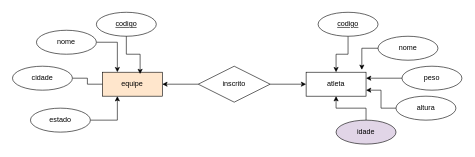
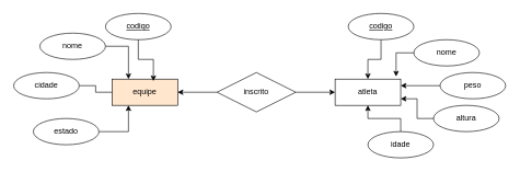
  <mxCell id="0" />
  <mxCell id="1" parent="0" />
  <mxCell id="2" value="equipe" style="whiteSpace=wrap;html=1;align=center;fillColor=#ffe6cc;" vertex="1" parent="1"><mxGeometry x="170" y="120" width="100" height="40" as="geometry" /></mxCell>
  <mxCell id="3" value="atleta" style="whiteSpace=wrap;html=1;align=center;" vertex="1" parent="1"><mxGeometry x="510" y="120" width="100" height="40" as="geometry" /></mxCell>
  <mxCell id="4" style="edgeStyle=orthogonalEdgeStyle;rounded=0;orthogonalLoop=1;jettySize=auto;html=1;entryX=0;entryY=0.5;entryDx=0;entryDy=0;" edge="1" parent="1" source="6" target="3"><mxGeometry relative="1" as="geometry" /></mxCell>
  <mxCell id="5" style="edgeStyle=orthogonalEdgeStyle;rounded=0;orthogonalLoop=1;jettySize=auto;html=1;entryX=1;entryY=0.5;entryDx=0;entryDy=0;" edge="1" parent="1" source="6" target="2"><mxGeometry relative="1" as="geometry" /></mxCell>
  <mxCell id="6" value="inscrito" style="shape=rhombus;perimeter=rhombusPerimeter;whiteSpace=wrap;html=1;align=center;" vertex="1" parent="1"><mxGeometry x="330" y="110" width="120" height="60" as="geometry" /></mxCell>
  <mxCell id="7" value="codigo" style="ellipse;whiteSpace=wrap;html=1;align=center;fontStyle=4;" vertex="1" parent="1"><mxGeometry x="160" y="20" width="100" height="40" as="geometry" /></mxCell>
  <mxCell id="8" style="edgeStyle=orthogonalEdgeStyle;rounded=0;orthogonalLoop=1;jettySize=auto;html=1;entryX=0.63;entryY=0.075;entryDx=0;entryDy=0;entryPerimeter=0;" edge="1" parent="1" source="7" target="2"><mxGeometry relative="1" as="geometry" /></mxCell>
  <mxCell id="9" style="edgeStyle=orthogonalEdgeStyle;rounded=0;orthogonalLoop=1;jettySize=auto;html=1;entryX=0.25;entryY=0;entryDx=0;entryDy=0;" edge="1" parent="1" source="10" target="2"><mxGeometry relative="1" as="geometry" /></mxCell>
  <mxCell id="10" value="nome" style="ellipse;whiteSpace=wrap;html=1;align=center;" vertex="1" parent="1"><mxGeometry x="60" y="50" width="100" height="40" as="geometry" /></mxCell>
  <mxCell id="11" style="edgeStyle=orthogonalEdgeStyle;rounded=0;orthogonalLoop=1;jettySize=auto;html=1;entryX=0;entryY=0.5;entryDx=0;entryDy=0;endArrow=none;" edge="1" parent="1" source="12" target="2"><mxGeometry relative="1" as="geometry" /></mxCell>
  <mxCell id="12" value="cidade" style="ellipse;whiteSpace=wrap;html=1;align=center;" vertex="1" parent="1"><mxGeometry x="20" y="110" width="100" height="40" as="geometry" /></mxCell>
  <mxCell id="13" style="edgeStyle=orthogonalEdgeStyle;rounded=0;orthogonalLoop=1;jettySize=auto;html=1;entryX=0.25;entryY=1;entryDx=0;entryDy=0;" edge="1" parent="1" source="14" target="2"><mxGeometry relative="1" as="geometry" /></mxCell>
  <mxCell id="14" value="estado" style="ellipse;whiteSpace=wrap;html=1;align=center;" vertex="1" parent="1"><mxGeometry x="50" y="180" width="100" height="40" as="geometry" /></mxCell>
  <mxCell id="15" value="nome" style="ellipse;whiteSpace=wrap;html=1;align=center;" vertex="1" parent="1"><mxGeometry x="630" y="60" width="100" height="40" as="geometry" /></mxCell>
  <mxCell id="16" style="edgeStyle=orthogonalEdgeStyle;rounded=0;orthogonalLoop=1;jettySize=auto;html=1;entryX=1;entryY=0.25;entryDx=0;entryDy=0;" edge="1" parent="1" source="17" target="3"><mxGeometry relative="1" as="geometry" /></mxCell>
  <mxCell id="17" value="peso" style="ellipse;whiteSpace=wrap;html=1;align=center;" vertex="1" parent="1"><mxGeometry x="670" y="110" width="100" height="40" as="geometry" /></mxCell>
  <mxCell id="18" style="edgeStyle=orthogonalEdgeStyle;rounded=0;orthogonalLoop=1;jettySize=auto;html=1;entryX=0.93;entryY=-0.1;entryDx=0;entryDy=0;entryPerimeter=0;" edge="1" parent="1" source="15" target="3"><mxGeometry relative="1" as="geometry" /></mxCell>
  <mxCell id="19" style="edgeStyle=orthogonalEdgeStyle;rounded=0;orthogonalLoop=1;jettySize=auto;html=1;entryX=1;entryY=0.75;entryDx=0;entryDy=0;" edge="1" parent="1" source="20" target="3"><mxGeometry relative="1" as="geometry" /></mxCell>
  <mxCell id="20" value="altura" style="ellipse;whiteSpace=wrap;html=1;align=center;" vertex="1" parent="1"><mxGeometry x="660" y="160" width="100" height="40" as="geometry" /></mxCell>
  <mxCell id="21" style="edgeStyle=orthogonalEdgeStyle;rounded=0;orthogonalLoop=1;jettySize=auto;html=1;entryX=0.5;entryY=1;entryDx=0;entryDy=0;" edge="1" parent="1" source="22" target="3"><mxGeometry relative="1" as="geometry" /></mxCell>
- <mxCell id="22" value="idade" style="ellipse;whiteSpace=wrap;html=1;align=center;fillColor=#e1d5e7;" vertex="1" parent="1"><mxGeometry x="560" y="200" width="100" height="40" as="geometry" /></mxCell>
+ <mxCell id="22" value="idade" style="ellipse;whiteSpace=wrap;html=1;align=center;" vertex="1" parent="1"><mxGeometry x="560" y="200" width="100" height="40" as="geometry" /></mxCell>
  <mxCell id="23" style="edgeStyle=orthogonalEdgeStyle;rounded=0;orthogonalLoop=1;jettySize=auto;html=1;" edge="1" parent="1" source="24" target="3"><mxGeometry relative="1" as="geometry" /></mxCell>
  <mxCell id="24" value="codigo" style="ellipse;whiteSpace=wrap;html=1;align=center;fontStyle=4;" vertex="1" parent="1"><mxGeometry x="530" y="20" width="100" height="40" as="geometry" /></mxCell>
